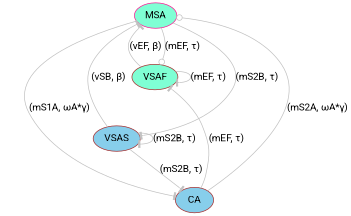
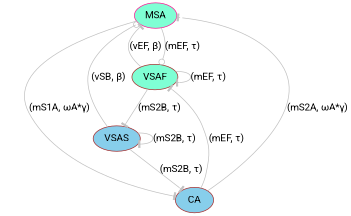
  digraph {
    node [color=brown fillcolor=aquamarine fontname=Roboto shape=ellipse style=filled]
    edge [arrowhead=tee color=gray fontname=Roboto]
    MSA [color=deeppink]
    VSAF
    VSAS [fillcolor=skyblue]
    CA [fillcolor=skyblue]
    MSA -> VSAF [arrowhead=odot label="(mEF, &tau;)"]
-   MSA -> VSAS [label="(mS2B, &tau;)"]
+   VSAF -> VSAS [label="(mS2B, &tau;)"]
    MSA -> CA [label="(mS1A, &omega;A*&gamma;)"]
    VSAF -> MSA [label="(vEF, &beta;)"]
    VSAF -> VSAF [label="(mEF, &tau;)"]
-   VSAS -> MSA [label="(vSB, &beta;)"]
+   VSAS -> MSA [arrowhead=odot label="(vSB, &beta;)"]
    VSAS -> VSAS [label="(mS2B, &tau;)"]
    VSAS -> CA [label="(mS2B, &tau;)"]
-   CA -> MSA [arrowhead=odot label="(mS2A, &omega;A*&gamma;)"]
+   CA -> MSA [label="(mS2A, &omega;A*&gamma;)"]
    CA -> VSAF [label="(mEF, &tau;)"]
  }
